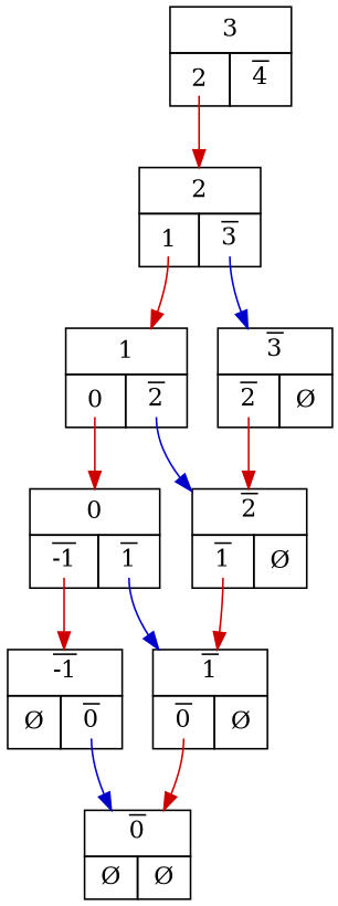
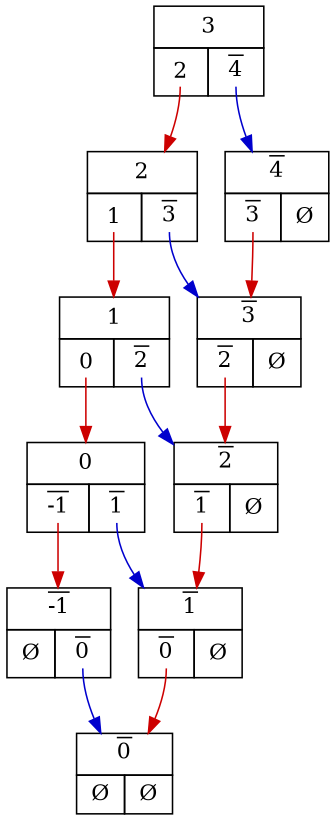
  digraph {
    node [margin=0 shape=none]
    edge [color=red3 dir=forward tailport="2,1"]
    n1 [label=<<TABLE BORDER="0" CELLBORDER="1" CELLSPACING="0" CELLPADDING="4">          <TR><TD  CELLPADDING="5pt" COLSPAN="2">3</TD></TR>          <TR><TD PORT="L"> <TABLE BORDER="0" CELLBORDER="0" CELLPADDING="0"><TR><TD CELLPADDING="1pt" PORT="2,1"> 2 </TD> &nbsp; </TR></TABLE> </TD><TD PORT="R"> <TABLE BORDER="0" CELLBORDER="0" CELLPADDING="0"><TR><TD CELLPADDING="1pt"  PORT="4,1"> <o>4</o> </TD> &nbsp; </TR></TABLE> </TD></TR>          </TABLE>>]
    n2 [label=<<TABLE BORDER="0" CELLBORDER="1" CELLSPACING="0" CELLPADDING="4">          <TR><TD  CELLPADDING="5pt" COLSPAN="2">2</TD></TR>          <TR><TD PORT="L"> <TABLE BORDER="0" CELLBORDER="0" CELLPADDING="0"><TR><TD CELLPADDING="1pt" PORT="1,1"> 1 </TD> &nbsp; </TR></TABLE> </TD><TD PORT="R"> <TABLE BORDER="0" CELLBORDER="0" CELLPADDING="0"><TR><TD CELLPADDING="1pt"  PORT="3,1"> <o>3</o> </TD> &nbsp; </TR></TABLE> </TD></TR>          </TABLE>>]
+   n3 [label=<<TABLE BORDER="0" CELLBORDER="1" CELLSPACING="0" CELLPADDING="4">          <TR><TD  CELLPADDING="5pt" COLSPAN="2"><o>4</o></TD></TR>          <TR><TD PORT="L"> <TABLE BORDER="0" CELLBORDER="0" CELLPADDING="0"><TR><TD CELLPADDING="1pt" PORT="3,1"> <o>3</o> </TD> &nbsp; </TR></TABLE> </TD><TD PORT="R"> Ø </TD></TR>          </TABLE>>]
    n4 [label=<<TABLE BORDER="0" CELLBORDER="1" CELLSPACING="0" CELLPADDING="4">          <TR><TD  CELLPADDING="5pt" COLSPAN="2">1</TD></TR>          <TR><TD PORT="L"> <TABLE BORDER="0" CELLBORDER="0" CELLPADDING="0"><TR><TD CELLPADDING="1pt" PORT="0,1"> 0 </TD> &nbsp; </TR></TABLE> </TD><TD PORT="R"> <TABLE BORDER="0" CELLBORDER="0" CELLPADDING="0"><TR><TD CELLPADDING="1pt"  PORT="2,1"> <o>2</o> </TD> &nbsp; </TR></TABLE> </TD></TR>          </TABLE>>]
    n5 [label=<<TABLE BORDER="0" CELLBORDER="1" CELLSPACING="0" CELLPADDING="4">          <TR><TD  CELLPADDING="5pt" COLSPAN="2"><o>3</o></TD></TR>          <TR><TD PORT="L"> <TABLE BORDER="0" CELLBORDER="0" CELLPADDING="0"><TR><TD CELLPADDING="1pt" PORT="2,1"> <o>2</o> </TD> &nbsp; </TR></TABLE> </TD><TD PORT="R"> Ø </TD></TR>          </TABLE>>]
    n6 [label=<<TABLE BORDER="0" CELLBORDER="1" CELLSPACING="0" CELLPADDING="4">          <TR><TD  CELLPADDING="5pt" COLSPAN="2">0</TD></TR>          <TR><TD PORT="L"> <TABLE BORDER="0" CELLBORDER="0" CELLPADDING="0"><TR><TD CELLPADDING="1pt" PORT="-1,1"> <o>-1</o> </TD> &nbsp; </TR></TABLE> </TD><TD PORT="R"> <TABLE BORDER="0" CELLBORDER="0" CELLPADDING="0"><TR><TD CELLPADDING="1pt"  PORT="1,1"> <o>1</o> </TD> &nbsp; </TR></TABLE> </TD></TR>          </TABLE>>]
    n7 [label=<<TABLE BORDER="0" CELLBORDER="1" CELLSPACING="0" CELLPADDING="4">          <TR><TD  CELLPADDING="5pt" COLSPAN="2"><o>2</o></TD></TR>          <TR><TD PORT="L"> <TABLE BORDER="0" CELLBORDER="0" CELLPADDING="0"><TR><TD CELLPADDING="1pt" PORT="1,1"> <o>1</o> </TD> &nbsp; </TR></TABLE> </TD><TD PORT="R"> Ø </TD></TR>          </TABLE>>]
    n8 [label=<<TABLE BORDER="0" CELLBORDER="1" CELLSPACING="0" CELLPADDING="4">          <TR><TD  CELLPADDING="5pt" COLSPAN="2"><o>-1</o></TD></TR>          <TR><TD PORT="L"> Ø </TD><TD PORT="R"> <TABLE BORDER="0" CELLBORDER="0" CELLPADDING="0"><TR><TD CELLPADDING="1pt"  PORT="0,1"> <o>0</o> </TD> &nbsp; </TR></TABLE> </TD></TR>          </TABLE>>]
    n9 [label=<<TABLE BORDER="0" CELLBORDER="1" CELLSPACING="0" CELLPADDING="4">          <TR><TD  CELLPADDING="5pt" COLSPAN="2"><o>1</o></TD></TR>          <TR><TD PORT="L"> <TABLE BORDER="0" CELLBORDER="0" CELLPADDING="0"><TR><TD CELLPADDING="1pt" PORT="0,1"> <o>0</o> </TD> &nbsp; </TR></TABLE> </TD><TD PORT="R"> Ø </TD></TR>          </TABLE>>]
    n10 [label=<<TABLE BORDER="0" CELLBORDER="1" CELLSPACING="0" CELLPADDING="4">          <TR><TD  CELLPADDING="5pt" COLSPAN="2"><o>0</o></TD></TR>          <TR><TD PORT="L"> Ø </TD><TD PORT="R"> Ø </TD></TR>          </TABLE>>]
    n1 -> n2
+   n1 -> n3 [color=blue3 tailport="4,1"]
    n2 -> n4 [tailport="1,1"]
    n2 -> n5 [color=blue3 tailport="3,1"]
+   n3 -> n5 [tailport="3,1"]
    n4 -> n6 [tailport="0,1"]
    n4 -> n7 [color=blue3]
    n5 -> n7
    n6 -> n8 [tailport="-1,1"]
    n6 -> n9 [color=blue3 tailport="1,1"]
    n7 -> n9 [tailport="1,1"]
    n8 -> n10 [color=blue3 tailport="0,1"]
    n9 -> n10 [tailport="0,1"]
  }
